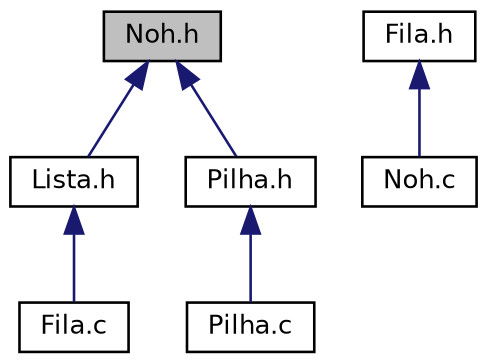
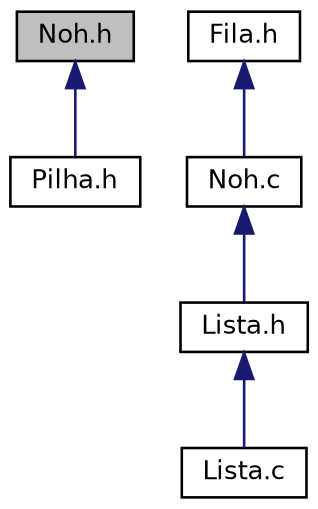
  digraph {
    node [color=black fillcolor=white fontname=Helvetica fontsize=10 shape=record style=filled]
    edge [color=midnightblue dir=back fontname=Helvetica fontsize=10 labelfontname=Helvetica labelfontsize=10 style=solid]
    n1 [fillcolor=grey75 fontcolor=black height=0.2 label="Noh.h" width=0.4]
    n2 [height=0.2 label="Lista.h" width=0.4]
    n3 [height=0.2 label="Pilha.h" width=0.4]
    n4 [height=0.2 label="Fila.h" width=0.4]
    n5 [height=0.2 label="Noh.c" width=0.4]
-   n6 [height=0.2 label="Fila.c" width=0.4]
-   n7 [height=0.2 label="Pilha.c" width=0.4]
-   n1 -> n2
+   n6 [height=0.2 label="Lista.c" width=0.4]
+   n5 -> n2
    n1 -> n3
    n2 -> n6
-   n3 -> n7
    n4 -> n5
  }
